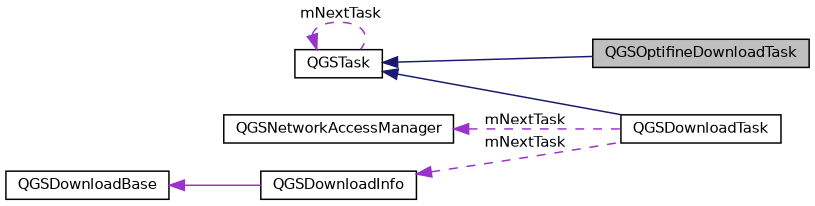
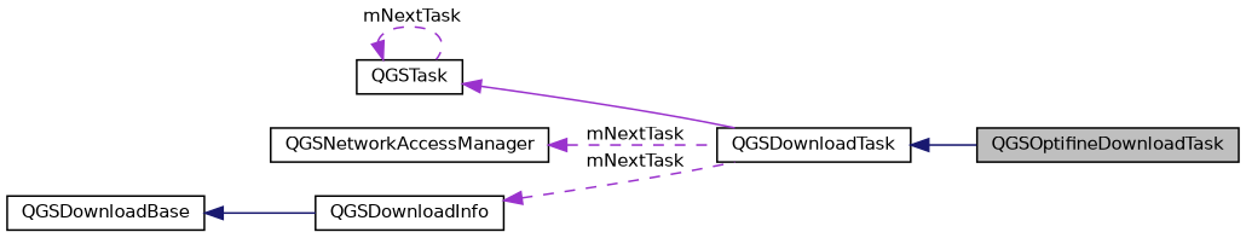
  digraph {
    rankdir=LR
    node [color=black fillcolor=white fontname=Helvetica fontsize=10 shape=record style=filled]
    edge [color=midnightblue dir=back fontname=Helvetica fontsize=10 labelfontname=Helvetica labelfontsize=10 style=solid]
    n1 [fillcolor=grey75 fontcolor=black height=0.2 label=QGSOptifineDownloadTask width=0.4]
    n2 [height=0.2 label=QGSDownloadTask width=0.4]
    n3 [height=0.2 label=QGSTask width=0.4]
    n4 [height=0.2 label=QGSNetworkAccessManager width=0.4]
    n5 [height=0.2 label=QGSDownloadInfo width=0.4]
    n6 [height=0.2 label=QGSDownloadBase width=0.4]
-   n3 -> n1
-   n3 -> n2
+   n2 -> n1
+   n3 -> n2 [color=darkorchid3]
    n3 -> n3 [color=darkorchid3 label=" mNextTask" style=dashed]
    n4 -> n2 [color=darkorchid3 label=" mNextTask" style=dashed]
    n5 -> n2 [color=darkorchid3 label=" mNextTask" style=dashed]
-   n6 -> n5 [color=darkorchid3]
+   n6 -> n5
  }
